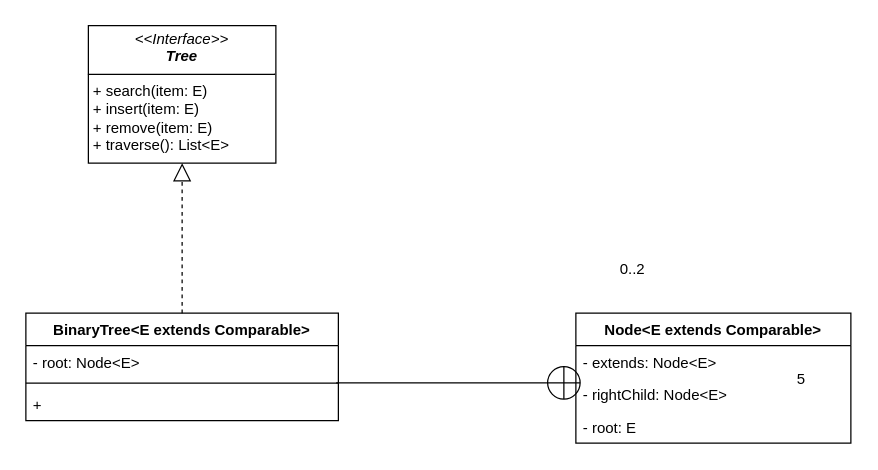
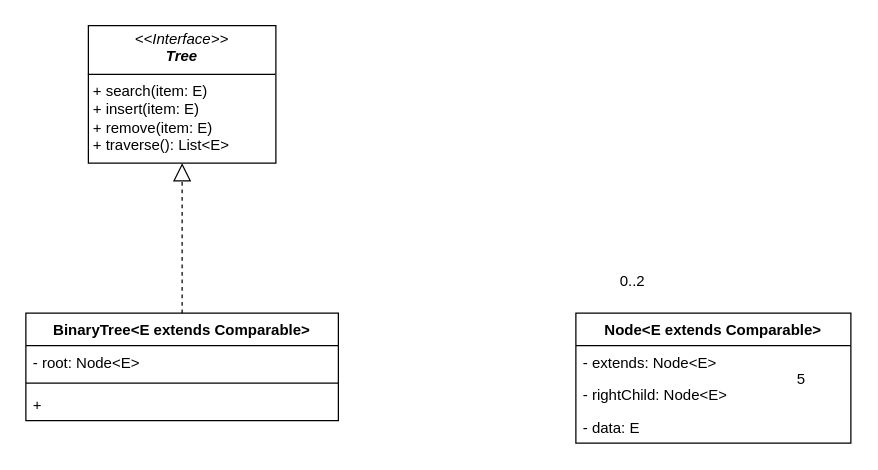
  <mxCell id="0" />
  <mxCell id="1" parent="0" />
  <mxCell id="2" value="&lt;p style=&quot;margin:0px;margin-top:4px;text-align:center;&quot;&gt;&lt;i&gt;&amp;lt;&amp;lt;Interface&amp;gt;&amp;gt;&lt;/i&gt;&lt;br&gt;&lt;b&gt;&lt;i&gt;Tree&lt;/i&gt;&lt;/b&gt;&lt;/p&gt;&lt;hr size=&quot;1&quot; style=&quot;border-style:solid;&quot;&gt;&lt;p style=&quot;margin:0px;margin-left:4px;&quot;&gt;+ search(item: E)&lt;/p&gt;&lt;p style=&quot;margin:0px;margin-left:4px;&quot;&gt;+ insert(item: E)&lt;/p&gt;&lt;p style=&quot;margin:0px;margin-left:4px;&quot;&gt;&lt;span style=&quot;background-color: initial;&quot;&gt;+ remove(item: E)&lt;/span&gt;&lt;/p&gt;&lt;p style=&quot;margin:0px;margin-left:4px;&quot;&gt;&lt;span style=&quot;background-color: initial;&quot;&gt;+ traverse(): List&amp;lt;E&amp;gt;&lt;/span&gt;&lt;/p&gt;" style="verticalAlign=top;align=left;overflow=fill;html=1;whiteSpace=wrap;" vertex="1" parent="1"><mxGeometry x="70" y="20" width="150" height="110" as="geometry" /></mxCell>
  <mxCell id="3" value="BinaryTree&amp;lt;E extends Comparable&amp;gt;" style="swimlane;fontStyle=1;align=center;verticalAlign=top;childLayout=stackLayout;horizontal=1;startSize=26;horizontalStack=0;resizeParent=1;resizeParentMax=0;resizeLast=0;collapsible=1;marginBottom=0;whiteSpace=wrap;html=1;" vertex="1" parent="1"><mxGeometry x="20" y="250" width="250" height="86" as="geometry" /></mxCell>
  <mxCell id="4" value="- root: Node&amp;lt;E&amp;gt;" style="text;strokeColor=none;fillColor=none;align=left;verticalAlign=top;spacingLeft=4;spacingRight=4;overflow=hidden;rotatable=0;points=[[0,0.5],[1,0.5]];portConstraint=eastwest;whiteSpace=wrap;html=1;" vertex="1" parent="3"><mxGeometry y="26" width="250" height="26" as="geometry" /></mxCell>
  <mxCell id="5" value="" style="line;strokeWidth=1;fillColor=none;align=left;verticalAlign=middle;spacingTop=-1;spacingLeft=3;spacingRight=3;rotatable=0;labelPosition=right;points=[];portConstraint=eastwest;strokeColor=inherit;" vertex="1" parent="3"><mxGeometry y="52" width="250" height="8" as="geometry" /></mxCell>
  <mxCell id="6" value="+&amp;nbsp;" style="text;strokeColor=none;fillColor=none;align=left;verticalAlign=top;spacingLeft=4;spacingRight=4;overflow=hidden;rotatable=0;points=[[0,0.5],[1,0.5]];portConstraint=eastwest;whiteSpace=wrap;html=1;" vertex="1" parent="3"><mxGeometry y="60" width="250" height="26" as="geometry" /></mxCell>
  <mxCell id="7" value="Node&amp;lt;E extends Comparable&amp;gt;" style="swimlane;fontStyle=1;align=center;verticalAlign=top;childLayout=stackLayout;horizontal=1;startSize=26;horizontalStack=0;resizeParent=1;resizeParentMax=0;resizeLast=0;collapsible=1;marginBottom=0;whiteSpace=wrap;html=1;" vertex="1" parent="1"><mxGeometry x="460" y="250" width="220" height="104" as="geometry" /></mxCell>
  <mxCell id="8" value="- extends: Node&amp;lt;E&amp;gt;" style="text;strokeColor=none;fillColor=none;align=left;verticalAlign=top;spacingLeft=4;spacingRight=4;overflow=hidden;rotatable=0;points=[[0,0.5],[1,0.5]];portConstraint=eastwest;whiteSpace=wrap;html=1;" vertex="1" parent="7"><mxGeometry y="26" width="220" height="26" as="geometry" /></mxCell>
  <mxCell id="9" value="- rightChild: Node&amp;lt;E&amp;gt;" style="text;strokeColor=none;fillColor=none;align=left;verticalAlign=top;spacingLeft=4;spacingRight=4;overflow=hidden;rotatable=0;points=[[0,0.5],[1,0.5]];portConstraint=eastwest;whiteSpace=wrap;html=1;" vertex="1" parent="7"><mxGeometry y="52" width="220" height="26" as="geometry" /></mxCell>
- <mxCell id="10" value="- root: E" style="text;strokeColor=none;fillColor=none;align=left;verticalAlign=top;spacingLeft=4;spacingRight=4;overflow=hidden;rotatable=0;points=[[0,0.5],[1,0.5]];portConstraint=eastwest;whiteSpace=wrap;html=1;" vertex="1" parent="7"><mxGeometry y="78" width="220" height="26" as="geometry" /></mxCell>
+ <mxCell id="10" value="- data: E" style="text;strokeColor=none;fillColor=none;align=left;verticalAlign=top;spacingLeft=4;spacingRight=4;overflow=hidden;rotatable=0;points=[[0,0.5],[1,0.5]];portConstraint=eastwest;whiteSpace=wrap;html=1;" vertex="1" parent="7"><mxGeometry y="78" width="220" height="26" as="geometry" /></mxCell>
  <mxCell id="11" value="5" style="text;html=1;align=center;verticalAlign=middle;resizable=0;points=[];autosize=1;strokeColor=none;fillColor=none;" vertex="1" parent="1"><mxGeometry x="625" y="288" width="30" height="30" as="geometry" /></mxCell>
- <mxCell id="12" value="0..2" style="text;html=1;align=center;verticalAlign=middle;resizable=0;points=[];autosize=1;strokeColor=none;fillColor=none;" vertex="1" parent="1"><mxGeometry x="485" y="200" width="40" height="30" as="geometry" /></mxCell>
+ <mxCell id="12" value="0..2" style="text;html=1;align=center;verticalAlign=middle;resizable=0;points=[];autosize=1;strokeColor=none;fillColor=none;" vertex="1" parent="1"><mxGeometry x="485" y="210" width="40" height="30" as="geometry" /></mxCell>
  <mxCell id="13" value="" style="endArrow=block;dashed=1;endFill=0;endSize=12;html=1;rounded=0;exitX=0.5;exitY=0;exitDx=0;exitDy=0;entryX=0.5;entryY=1;entryDx=0;entryDy=0;" edge="1" parent="1" source="3" target="2"><mxGeometry width="160" relative="1" as="geometry"><mxPoint x="290" y="240" as="sourcePoint" /><mxPoint x="450" y="240" as="targetPoint" /></mxGeometry></mxCell>
- <mxCell id="14" value="" style="endArrow=circlePlus;endFill=0;endSize=12;html=1;rounded=0;exitX=0.993;exitY=1.145;exitDx=0;exitDy=0;exitPerimeter=0;entryX=0.02;entryY=1.145;entryDx=0;entryDy=0;entryPerimeter=0;" edge="1" parent="1" source="4" target="8"><mxGeometry width="160" relative="1" as="geometry"><mxPoint x="290" y="240" as="sourcePoint" /><mxPoint x="450" y="240" as="targetPoint" /></mxGeometry></mxCell>
